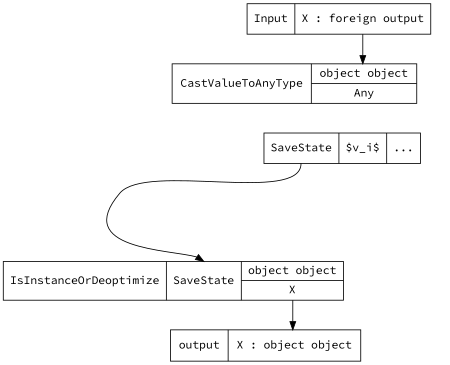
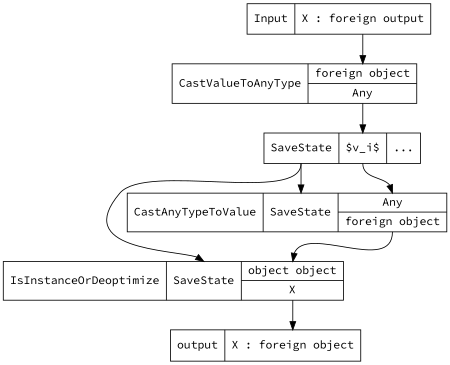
  digraph {
    fontname="Source Code Pro"
    node [fontname="Source Code Pro" shape=record]
    edge [fontname="Source Code Pro" headport=fo tailport=fo]
    n1 [label="Input|<fo>X : foreign output"]
-   n2 [label="CastValueToAnyType|{<fo>object object|<a>Any}"]
+   n2 [label="CastValueToAnyType|{<fo>foreign object|<a>Any}"]
    n3 [label="<ss>SaveState|<s>$v_i$|..."]
+   n4 [label="CastAnyTypeToValue|<ss>SaveState|{<a>Any|<fo>foreign object}"]
    n5 [label="IsInstanceOrDeoptimize|<ss>SaveState|{<fo>object object|<x>X}"]
-   n6 [label="output|<o>X : object object"]
+   n6 [label="output|<o>X : foreign object"]
    n1 -> n2
+   n2 -> n3 [headport="s:n" tailport=a]
+   n3 -> n4 [headport=a tailport="s:s"]
+   n3 -> n4 [headport=ss tailport="ss:s"]
    n3 -> n5 [headport=ss tailport="ss:s"]
+   n4 -> n5
    n5 -> n6 [headport=o tailport=x]
  }
